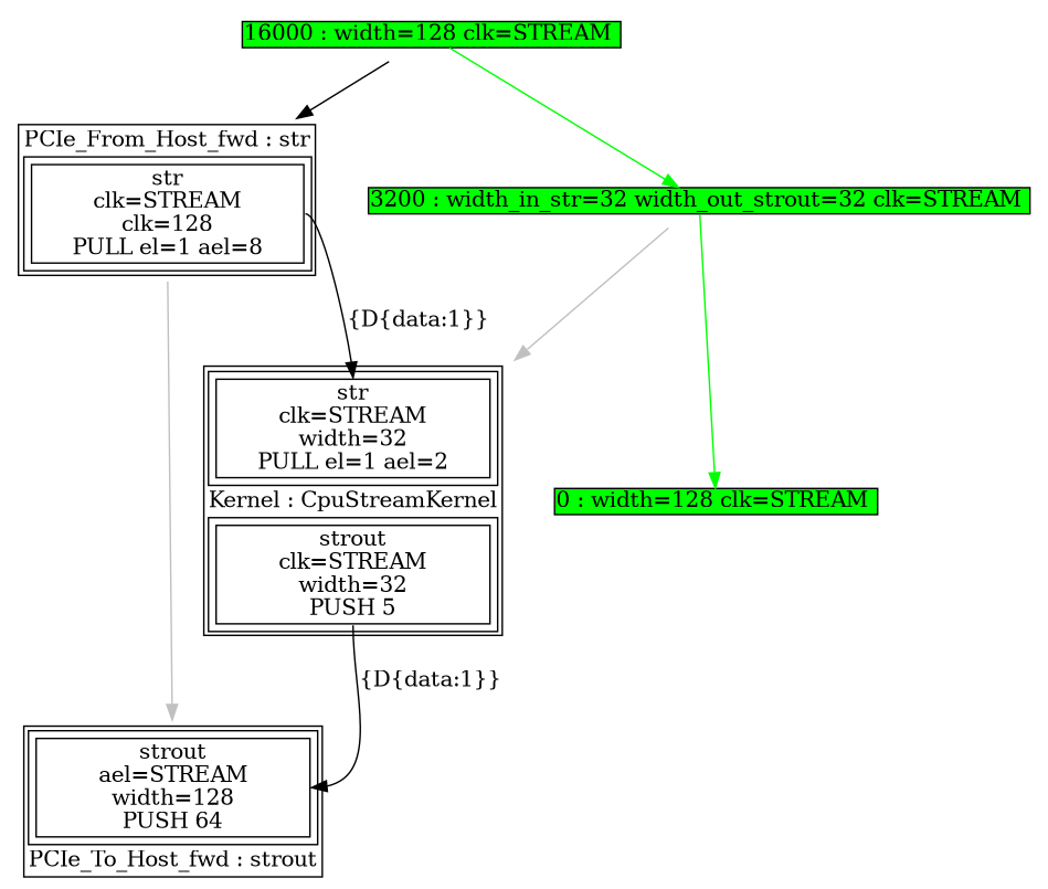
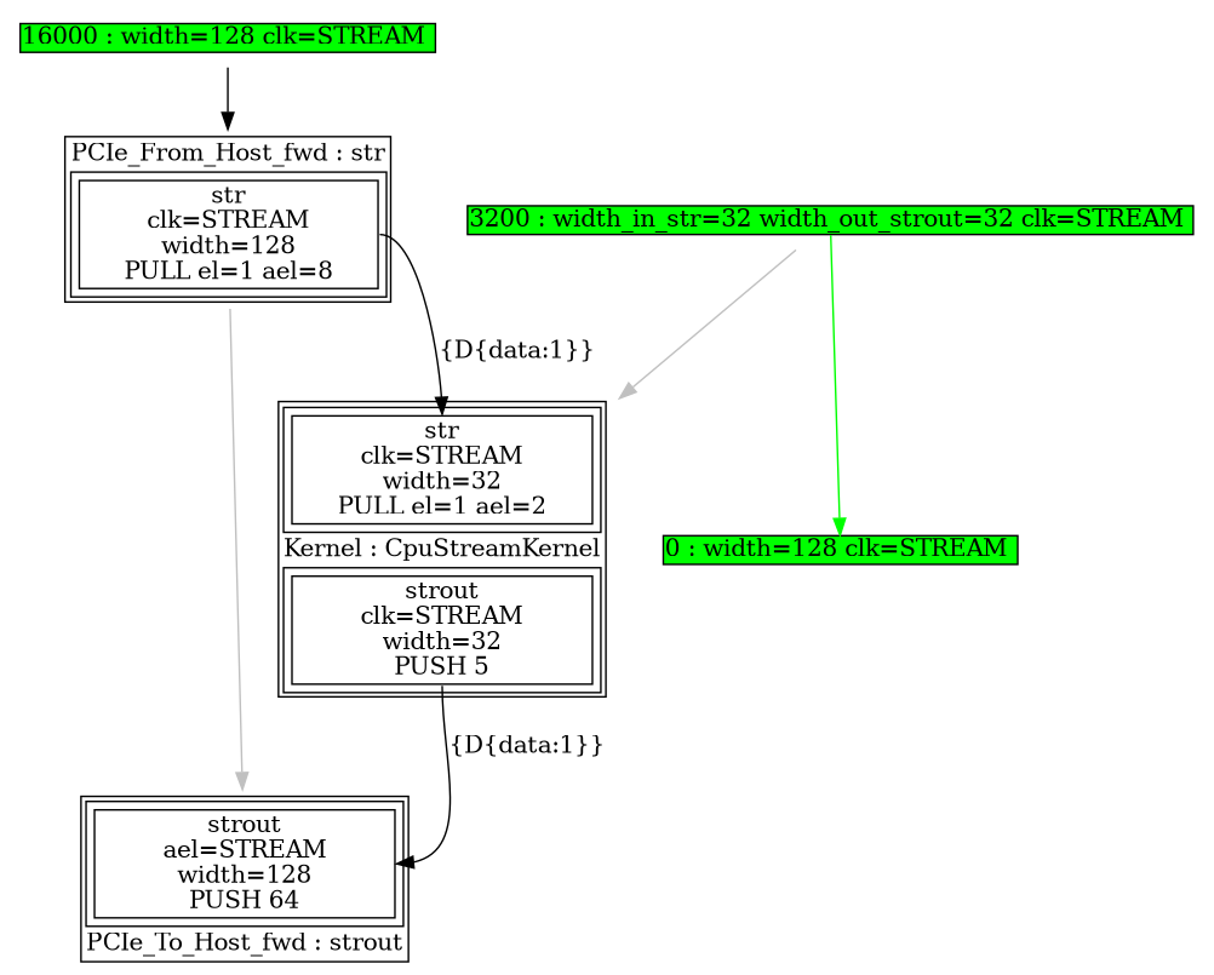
  digraph {
    node [shape=plaintext]
    n1 [label=<<TABLE  BORDER="1" CELLPADDING="1" CELLSPACING="1"><TR><TD BGCOLOR="white" BORDER="0" PORT="inputs" ROWSPAN="1" COLSPAN="1"><TABLE  BORDER="1" CELLPADDING="1" CELLSPACING="4"><TR><TD BGCOLOR="white" BORDER="1" PORT="str" ROWSPAN="1" COLSPAN="1">str<BR/>clk=STREAM<BR/>width=32<BR/>PULL el=1 ael=2</TD></TR></TABLE></TD></TR><TR><TD BGCOLOR="white" BORDER="0" PORT="node_info" ROWSPAN="1" COLSPAN="1">Kernel : CpuStreamKernel</TD></TR><TR><TD BGCOLOR="white" BORDER="0" PORT="outputs" ROWSPAN="1" COLSPAN="1"><TABLE  BORDER="1" CELLPADDING="1" CELLSPACING="4"><TR><TD BGCOLOR="white" BORDER="1" PORT="strout" ROWSPAN="1" COLSPAN="1">strout<BR/>clk=STREAM<BR/>width=32<BR/>PUSH 5</TD></TR></TABLE></TD></TR></TABLE>>]
    n2 [label=<<TABLE  BORDER="1" CELLPADDING="1" CELLSPACING="1"><TR><TD BGCOLOR="white" BORDER="0" PORT="inputs" ROWSPAN="1" COLSPAN="1"><TABLE  BORDER="1" CELLPADDING="1" CELLSPACING="4"><TR><TD BGCOLOR="white" BORDER="1" PORT="strout" ROWSPAN="1" COLSPAN="1">strout<BR/>ael=STREAM<BR/>width=128<BR/>PUSH 64</TD></TR></TABLE></TD></TR><TR><TD BGCOLOR="white" BORDER="0" PORT="node_info" ROWSPAN="1" COLSPAN="1">PCIe_To_Host_fwd : strout</TD></TR></TABLE>>]
    n3 [label=<<TABLE  BORDER="0" CELLPADDING="0" CELLSPACING="0"><TR><TD BGCOLOR="green" BORDER="1" PORT="assignment_6" ROWSPAN="1" COLSPAN="1">3200 : width_in_str=32 width_out_strout=32 clk=STREAM </TD></TR></TABLE>>]
    n4 [label=<<TABLE  BORDER="0" CELLPADDING="0" CELLSPACING="0"><TR><TD BGCOLOR="green" BORDER="1" PORT="assignment_2" ROWSPAN="1" COLSPAN="1">0 : width=128 clk=STREAM </TD></TR></TABLE>>]
-   n5 [label=<<TABLE  BORDER="1" CELLPADDING="1" CELLSPACING="1"><TR><TD BGCOLOR="white" BORDER="0" PORT="node_info" ROWSPAN="1" COLSPAN="1">PCIe_From_Host_fwd : str</TD></TR><TR><TD BGCOLOR="white" BORDER="0" PORT="outputs" ROWSPAN="1" COLSPAN="1"><TABLE  BORDER="1" CELLPADDING="1" CELLSPACING="4"><TR><TD BGCOLOR="white" BORDER="1" PORT="str" ROWSPAN="1" COLSPAN="1">str<BR/>clk=STREAM<BR/>clk=128<BR/>PULL el=1 ael=8</TD></TR></TABLE></TD></TR></TABLE>>]
+   n5 [label=<<TABLE  BORDER="1" CELLPADDING="1" CELLSPACING="1"><TR><TD BGCOLOR="white" BORDER="0" PORT="node_info" ROWSPAN="1" COLSPAN="1">PCIe_From_Host_fwd : str</TD></TR><TR><TD BGCOLOR="white" BORDER="0" PORT="outputs" ROWSPAN="1" COLSPAN="1"><TABLE  BORDER="1" CELLPADDING="1" CELLSPACING="4"><TR><TD BGCOLOR="white" BORDER="1" PORT="str" ROWSPAN="1" COLSPAN="1">str<BR/>clk=STREAM<BR/>width=128<BR/>PULL el=1 ael=8</TD></TR></TABLE></TD></TR></TABLE>>]
    n6 [label=<<TABLE  BORDER="0" CELLPADDING="0" CELLSPACING="0"><TR><TD BGCOLOR="green" BORDER="1" PORT="assignment_9" ROWSPAN="1" COLSPAN="1">16000 : width=128 clk=STREAM </TD></TR></TABLE>>]
    n1 -> n2 [headport=strout label="{D{data:1}}" tailport=strout]
    n3 -> n1 [color=gray]
    n3 -> n4 [color=green headport=assignment_2 tailport=assignment_6]
    n5 -> n1 [headport=str label="{D{data:1}}" tailport=str]
    n5 -> n2 [color=gray]
-   n6 -> n3 [color=green headport=assignment_6 tailport=assignment_9]
    n6 -> n5 [color=black]
  }
